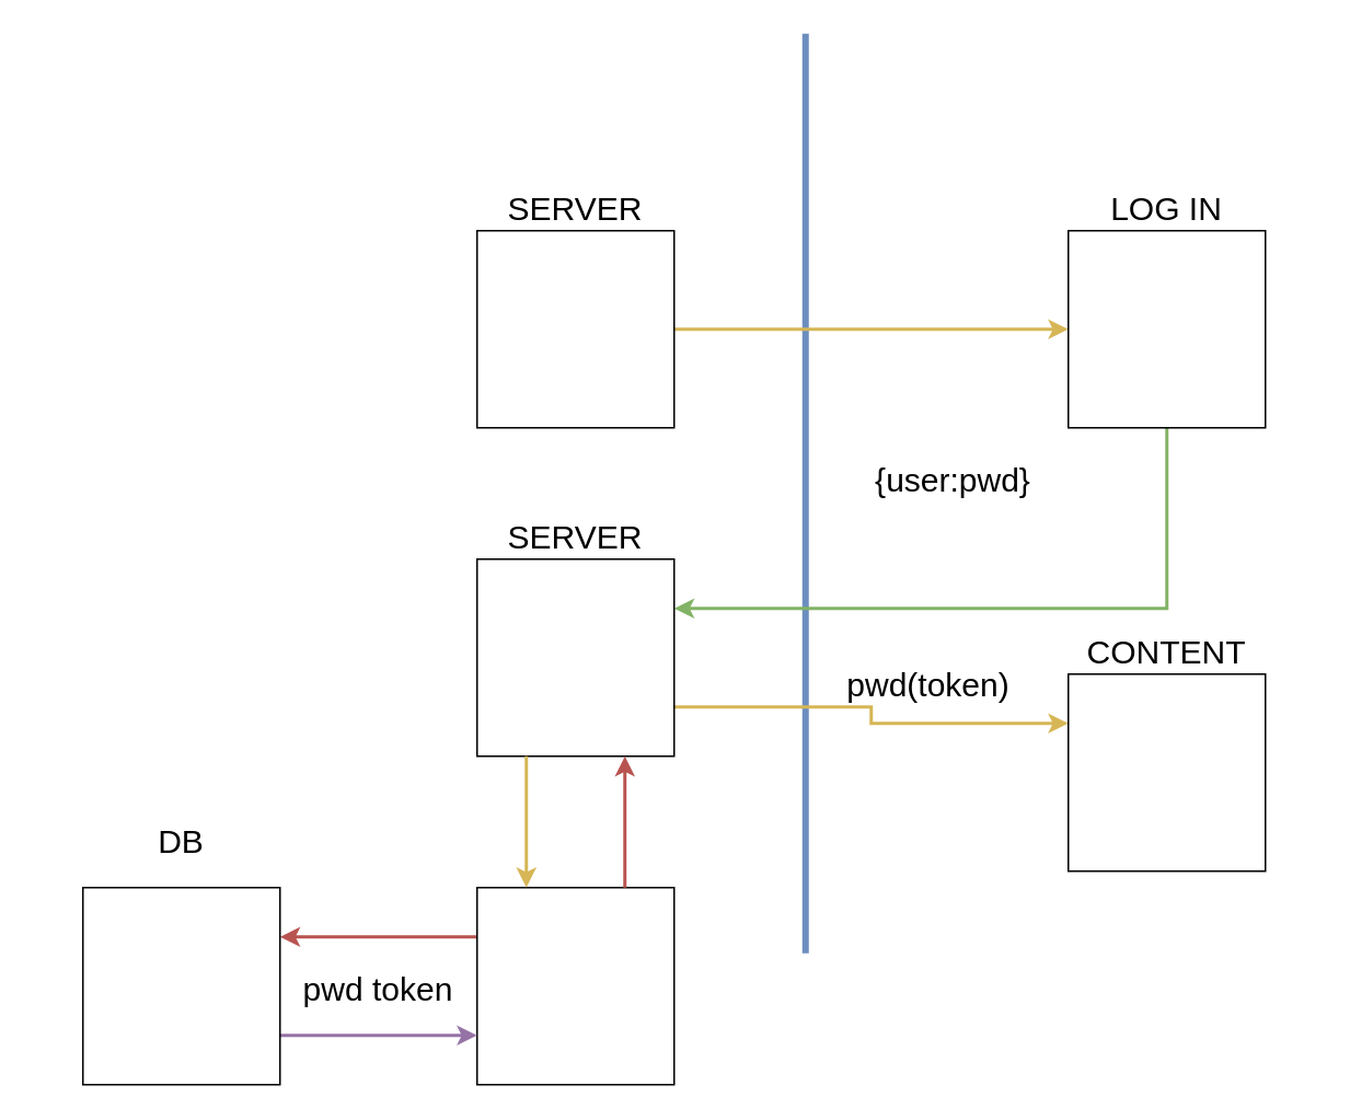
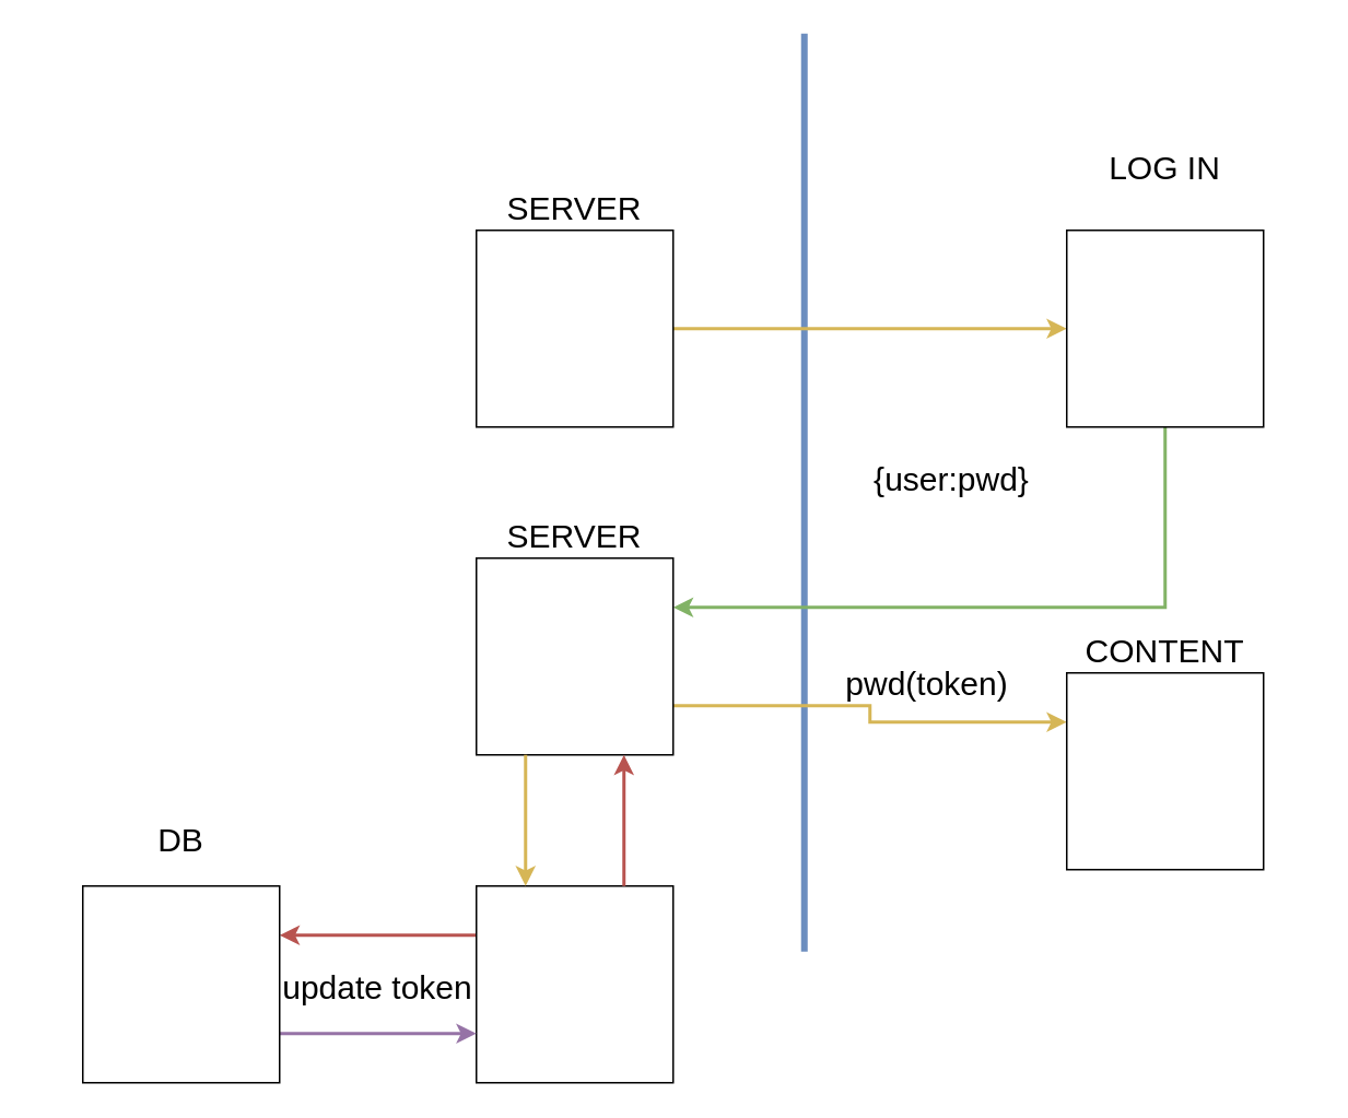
  <mxCell id="0" />
  <mxCell id="1" parent="0" />
  <mxCell id="2" value="" style="endArrow=none;html=1;rounded=0;fontSize=20;strokeWidth=4;fillColor=#dae8fc;strokeColor=#6c8ebf;" edge="1" parent="1"><mxGeometry width="50" height="50" relative="1" as="geometry"><mxPoint x="490" y="580" as="sourcePoint" /><mxPoint x="490" y="20" as="targetPoint" /></mxGeometry></mxCell>
  <mxCell id="3" style="edgeStyle=orthogonalEdgeStyle;rounded=0;orthogonalLoop=1;jettySize=auto;html=1;exitX=1;exitY=0.5;exitDx=0;exitDy=0;fontSize=20;strokeWidth=2;fillColor=#fff2cc;strokeColor=#d6b656;" edge="1" parent="1" source="4" target="7"><mxGeometry relative="1" as="geometry" /></mxCell>
  <mxCell id="4" value="" style="whiteSpace=wrap;html=1;aspect=fixed;" vertex="1" parent="1"><mxGeometry x="290" y="140" width="120" height="120" as="geometry" /></mxCell>
  <mxCell id="5" value="SERVER" style="text;strokeColor=none;fillColor=none;align=center;verticalAlign=middle;spacingLeft=4;spacingRight=4;overflow=hidden;points=[[0,0.5],[1,0.5]];portConstraint=eastwest;rotatable=0;fontSize=20;" vertex="1" parent="1"><mxGeometry x="260" y="110" width="180" height="30" as="geometry" /></mxCell>
  <mxCell id="6" style="edgeStyle=orthogonalEdgeStyle;rounded=0;orthogonalLoop=1;jettySize=auto;html=1;exitX=0.5;exitY=1;exitDx=0;exitDy=0;entryX=1;entryY=0.25;entryDx=0;entryDy=0;fontSize=20;strokeWidth=2;fillColor=#d5e8d4;strokeColor=#82b366;" edge="1" parent="1" source="7" target="10"><mxGeometry relative="1" as="geometry" /></mxCell>
  <mxCell id="7" value="" style="whiteSpace=wrap;html=1;aspect=fixed;" vertex="1" parent="1"><mxGeometry x="650" y="140" width="120" height="120" as="geometry" /></mxCell>
- <mxCell id="8" value="LOG IN" style="text;strokeColor=none;fillColor=none;align=center;verticalAlign=middle;spacingLeft=4;spacingRight=4;overflow=hidden;points=[[0,0.5],[1,0.5]];portConstraint=eastwest;rotatable=0;fontSize=20;" vertex="1" parent="1"><mxGeometry x="620" y="110" width="180" height="30" as="geometry" /></mxCell>
+ <mxCell id="8" value="LOG IN" style="text;strokeColor=none;fillColor=none;align=center;verticalAlign=middle;spacingLeft=4;spacingRight=4;overflow=hidden;points=[[0,0.5],[1,0.5]];portConstraint=eastwest;rotatable=0;fontSize=20;" vertex="1" parent="1"><mxGeometry x="620" y="85" width="180" height="30" as="geometry" /></mxCell>
  <mxCell id="9" style="edgeStyle=orthogonalEdgeStyle;rounded=0;orthogonalLoop=1;jettySize=auto;html=1;exitX=1;exitY=0.75;exitDx=0;exitDy=0;entryX=0;entryY=0.25;entryDx=0;entryDy=0;fontSize=20;fontColor=#66FF66;strokeWidth=2;fillColor=#fff2cc;strokeColor=#d6b656;" edge="1" parent="1" source="10" target="21"><mxGeometry relative="1" as="geometry" /></mxCell>
  <mxCell id="10" value="" style="whiteSpace=wrap;html=1;aspect=fixed;" vertex="1" parent="1"><mxGeometry x="290" y="340" width="120" height="120" as="geometry" /></mxCell>
  <mxCell id="11" value="SERVER" style="text;strokeColor=none;fillColor=none;align=center;verticalAlign=middle;spacingLeft=4;spacingRight=4;overflow=hidden;points=[[0,0.5],[1,0.5]];portConstraint=eastwest;rotatable=0;fontSize=20;" vertex="1" parent="1"><mxGeometry x="260" y="310" width="180" height="30" as="geometry" /></mxCell>
  <mxCell id="12" value="{user:pwd}" style="text;strokeColor=none;fillColor=none;align=center;verticalAlign=middle;spacingLeft=4;spacingRight=4;overflow=hidden;points=[[0,0.5],[1,0.5]];portConstraint=eastwest;rotatable=0;fontSize=20;" vertex="1" parent="1"><mxGeometry x="490" y="275" width="180" height="30" as="geometry" /></mxCell>
  <mxCell id="13" style="edgeStyle=orthogonalEdgeStyle;rounded=0;orthogonalLoop=1;jettySize=auto;html=1;exitX=0;exitY=0.25;exitDx=0;exitDy=0;entryX=1;entryY=0.25;entryDx=0;entryDy=0;fontSize=20;fontColor=#66FF66;strokeWidth=2;fillColor=#f8cecc;strokeColor=#b85450;" edge="1" parent="1" source="14" target="18"><mxGeometry relative="1" as="geometry" /></mxCell>
  <mxCell id="14" value="" style="whiteSpace=wrap;html=1;aspect=fixed;" vertex="1" parent="1"><mxGeometry x="290" y="540" width="120" height="120" as="geometry" /></mxCell>
  <mxCell id="15" value="" style="endArrow=classic;html=1;rounded=0;fontSize=20;strokeWidth=2;exitX=0.25;exitY=1;exitDx=0;exitDy=0;entryX=0.25;entryY=0;entryDx=0;entryDy=0;fillColor=#fff2cc;strokeColor=#d6b656;" edge="1" parent="1" source="10" target="14"><mxGeometry width="50" height="50" relative="1" as="geometry"><mxPoint x="540" y="430" as="sourcePoint" /><mxPoint x="590" y="380" as="targetPoint" /></mxGeometry></mxCell>
  <mxCell id="16" value="" style="endArrow=classic;html=1;rounded=0;fontSize=20;strokeWidth=2;exitX=0.75;exitY=0;exitDx=0;exitDy=0;entryX=0.75;entryY=1;entryDx=0;entryDy=0;fillColor=#f8cecc;strokeColor=#b85450;" edge="1" parent="1" source="14" target="10"><mxGeometry width="50" height="50" relative="1" as="geometry"><mxPoint x="540" y="430" as="sourcePoint" /><mxPoint x="590" y="380" as="targetPoint" /></mxGeometry></mxCell>
  <mxCell id="17" style="edgeStyle=orthogonalEdgeStyle;rounded=0;orthogonalLoop=1;jettySize=auto;html=1;exitX=1;exitY=0.75;exitDx=0;exitDy=0;entryX=0;entryY=0.75;entryDx=0;entryDy=0;fontSize=20;fontColor=#66FF66;strokeWidth=2;fillColor=#e1d5e7;strokeColor=#9673a6;" edge="1" parent="1" source="18" target="14"><mxGeometry relative="1" as="geometry" /></mxCell>
  <mxCell id="18" value="" style="whiteSpace=wrap;html=1;aspect=fixed;" vertex="1" parent="1"><mxGeometry y="540" width="120" height="120" as="geometry" x="50" /></mxCell>
  <mxCell id="19" value="DB" style="text;strokeColor=none;fillColor=none;align=center;verticalAlign=middle;spacingLeft=4;spacingRight=4;overflow=hidden;points=[[0,0.5],[1,0.5]];portConstraint=eastwest;rotatable=0;fontSize=20;" vertex="1" parent="1"><mxGeometry x="20" y="495" width="180" height="30" as="geometry" /></mxCell>
- <mxCell id="20" value="pwd token" style="text;strokeColor=none;fillColor=none;align=center;verticalAlign=middle;spacingLeft=4;spacingRight=4;overflow=hidden;points=[[0,0.5],[1,0.5]];portConstraint=eastwest;rotatable=0;fontSize=20;" vertex="1" parent="1"><mxGeometry x="140" y="585" width="180" height="30" as="geometry" /></mxCell>
+ <mxCell id="20" value="update token" style="text;strokeColor=none;fillColor=none;align=center;verticalAlign=middle;spacingLeft=4;spacingRight=4;overflow=hidden;points=[[0,0.5],[1,0.5]];portConstraint=eastwest;rotatable=0;fontSize=20;" vertex="1" parent="1"><mxGeometry x="140" y="585" width="180" height="30" as="geometry" /></mxCell>
  <mxCell id="21" value="" style="whiteSpace=wrap;html=1;aspect=fixed;" vertex="1" parent="1"><mxGeometry x="650" y="410" width="120" height="120" as="geometry" /></mxCell>
  <mxCell id="22" value="CONTENT" style="text;strokeColor=none;fillColor=none;align=center;verticalAlign=middle;spacingLeft=4;spacingRight=4;overflow=hidden;points=[[0,0.5],[1,0.5]];portConstraint=eastwest;rotatable=0;fontSize=20;" vertex="1" parent="1"><mxGeometry x="620" y="380" width="180" height="30" as="geometry" /></mxCell>
  <mxCell id="23" value="pwd(token)" style="text;strokeColor=none;fillColor=none;align=center;verticalAlign=middle;spacingLeft=4;spacingRight=4;overflow=hidden;points=[[0,0.5],[1,0.5]];portConstraint=eastwest;rotatable=0;fontSize=20;" vertex="1" parent="1"><mxGeometry x="475" y="400" width="180" height="30" as="geometry" /></mxCell>
